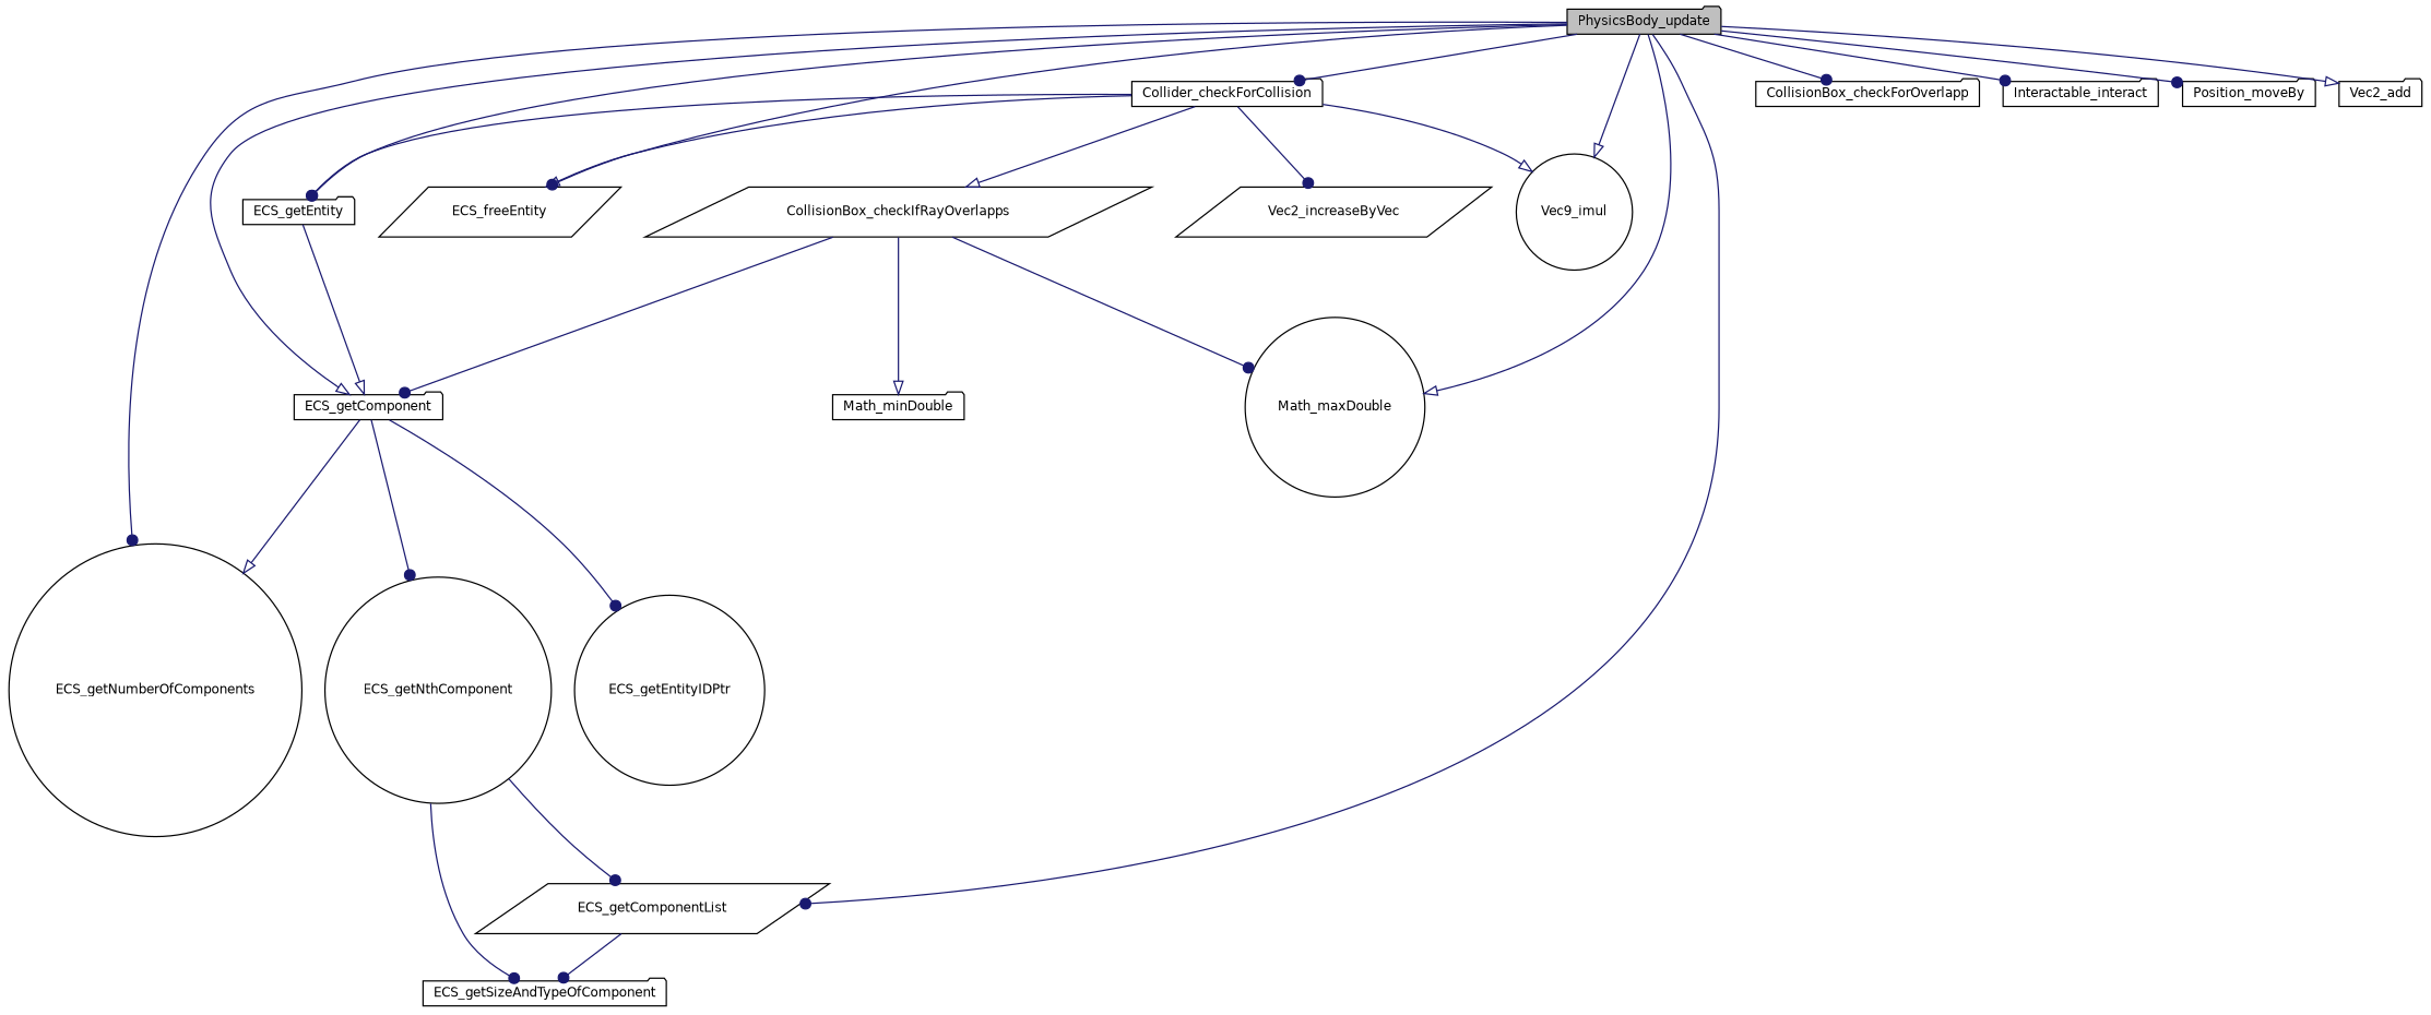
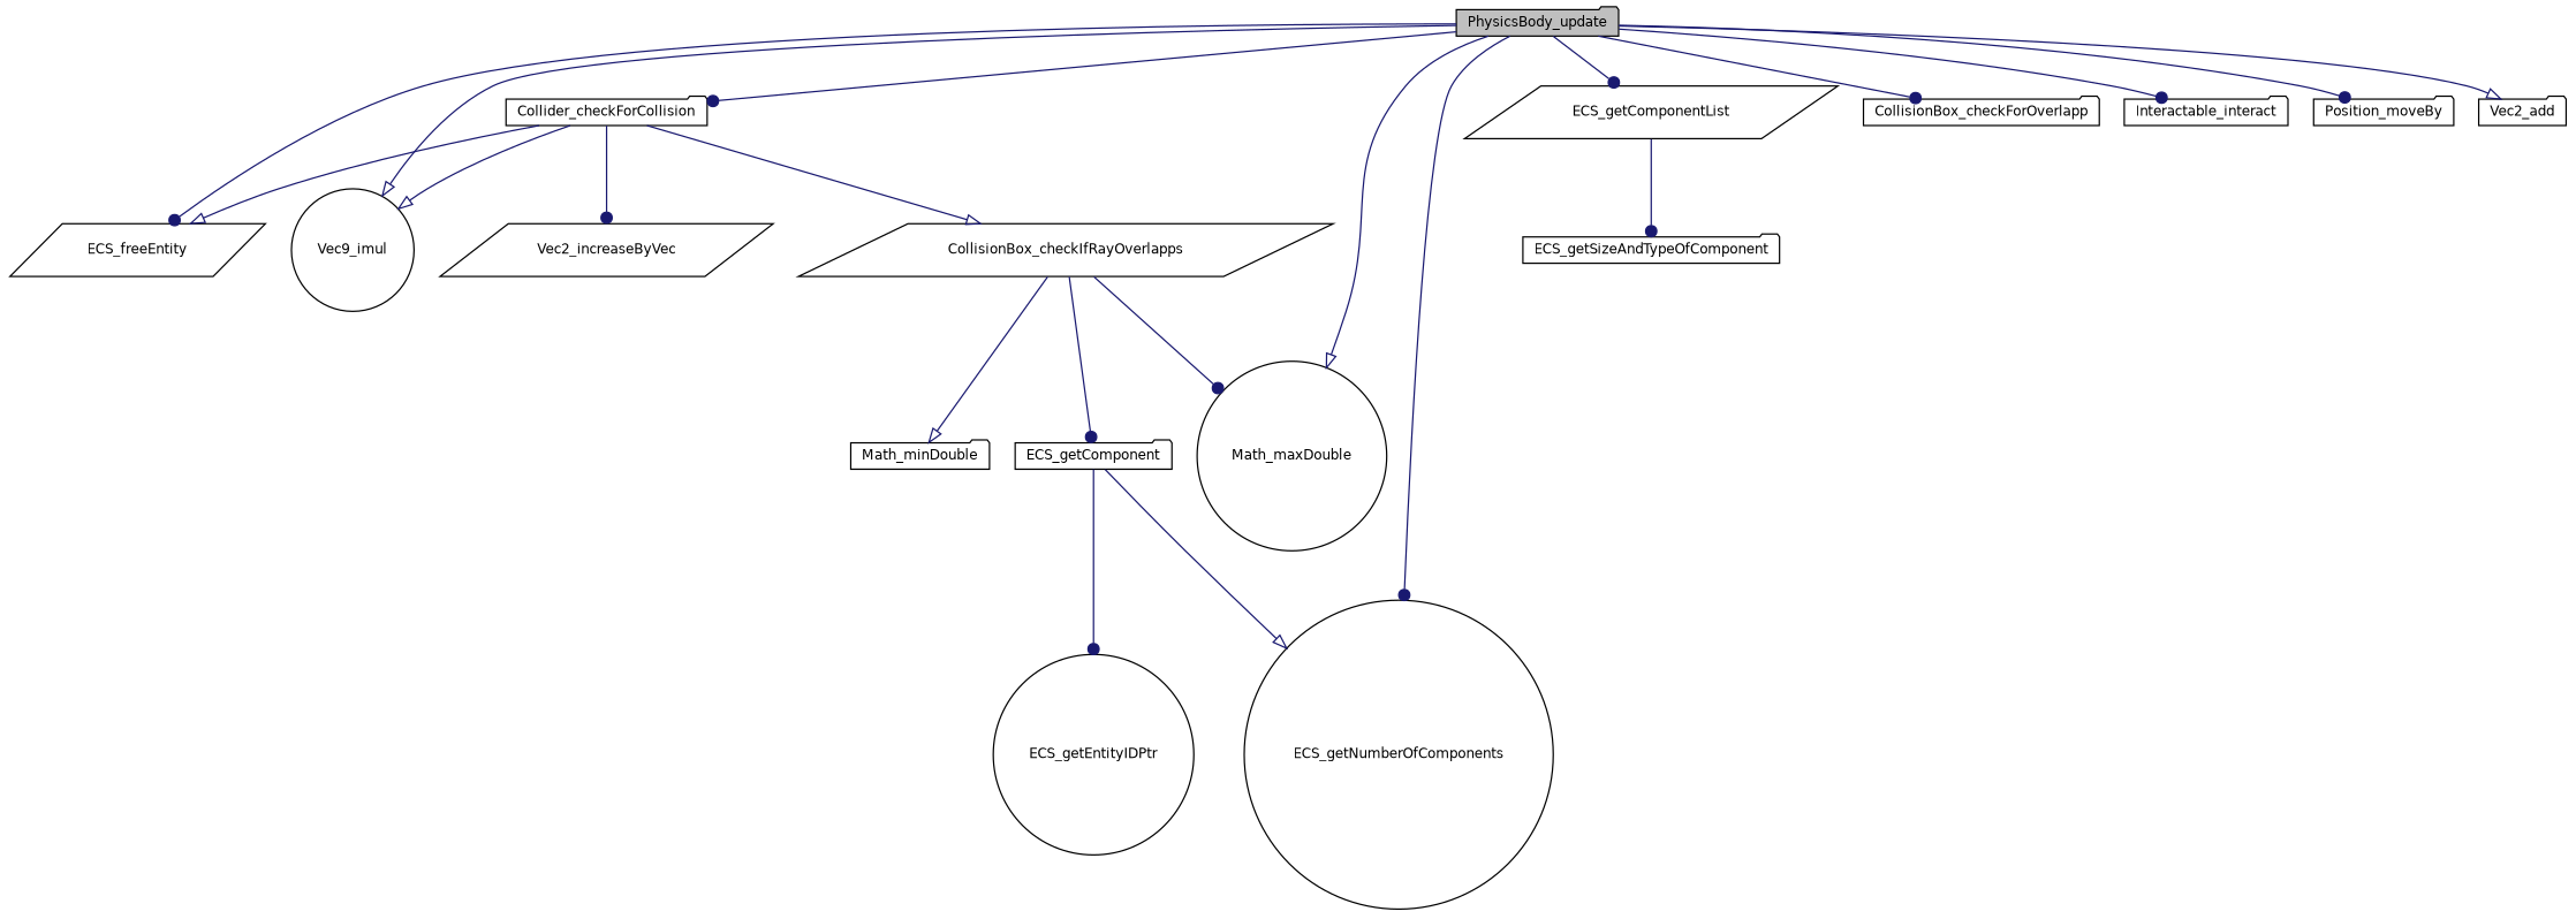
  digraph {
    rankdir=TB
    node [color=black fillcolor=white fontname=Helvetica fontsize=10 shape=folder style=filled]
    edge [arrowhead=dot color=midnightblue fontname=Helvetica fontsize=10 labelfontname=Helvetica labelfontsize=10 style=solid]
    n1 [fillcolor=grey75 fontcolor=black height=0.2 label=PhysicsBody_update width=0.4]
    n2 [height=0.2 label=Collider_checkForCollision width=0.4]
    n3 [height=0.2 label=ECS_getComponent width=0.4]
    n4 [height=0.2 label=ECS_getComponentList shape=parallelogram width=0.4]
    n5 [height=0.2 label=ECS_getNumberOfComponents shape=circle width=0.4]
    n6 [height=0.2 label=ECS_freeEntity shape=parallelogram width=0.4]
-   n7 [height=0.2 label=ECS_getEntity width=0.4]
    n8 [height=0.2 label=Vec9_imul shape=circle width=0.4]
    n9 [height=0.2 label=CollisionBox_checkForOverlapp width=0.4]
    n10 [height=0.2 label=Interactable_interact width=0.4]
    n11 [height=0.2 label=Position_moveBy width=0.4]
    n12 [height=0.2 label=Vec2_add width=0.4]
    n13 [height=0.2 label=Math_maxDouble shape=circle width=0.4]
    n14 [height=0.2 label=Vec2_increaseByVec shape=parallelogram width=0.4]
    n15 [height=0.2 label=CollisionBox_checkIfRayOverlapps shape=parallelogram width=0.4]
    n16 [height=0.2 label=ECS_getEntityIDPtr shape=circle width=0.4]
-   n17 [height=0.2 label=ECS_getNthComponent shape=circle width=0.4]
    n18 [height=0.2 label=ECS_getSizeAndTypeOfComponent width=0.4]
    n19 [height=0.2 label=Math_minDouble width=0.4]
    n1 -> n2
-   n1 -> n3 [arrowhead=onormal]
    n1 -> n4
    n1 -> n5
    n1 -> n6
-   n1 -> n7
    n1 -> n8 [arrowhead=onormal]
    n1 -> n9
    n1 -> n10
    n1 -> n11
    n1 -> n12 [arrowhead=onormal]
    n1 -> n13 [arrowhead=onormal]
    n2 -> n6 [arrowhead=onormal]
-   n2 -> n7
    n2 -> n8 [arrowhead=onormal]
    n2 -> n14
    n2 -> n15 [arrowhead=onormal]
    n3 -> n5 [arrowhead=onormal]
    n3 -> n16
-   n3 -> n17
    n4 -> n18
-   n7 -> n3 [arrowhead=onormal]
    n15 -> n3
    n15 -> n13
    n15 -> n19 [arrowhead=onormal]
-   n17 -> n4
-   n17 -> n18
  }
